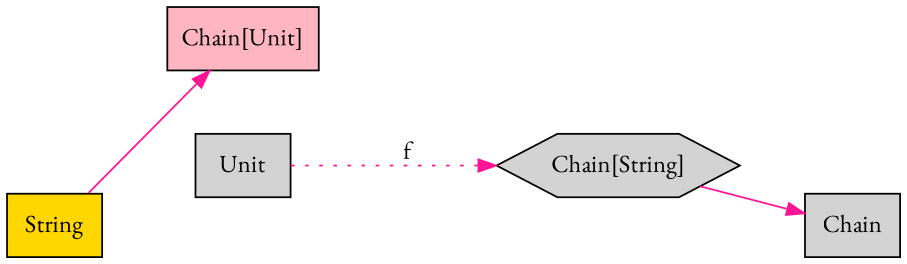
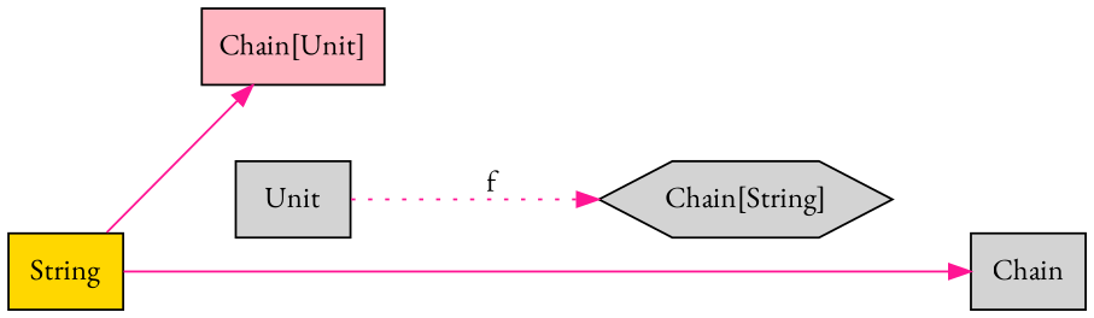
  digraph {
    fontname="EB Garamond"
    rankdir=LR
    node [fillcolor=lightgrey fontname="EB Garamond" shape=box style=filled]
    edge [color=deeppink fontname="EB Garamond" style=invis]
    Unit [group=down]
    n2 [fillcolor=lightpink group=up label="Chain[Unit]"]
    n3 [group=down label="Chain[String]" shape=hexagon]
    n4 [fillcolor=gold label=String]
    n5 [label=Chain]
    subgraph sub_1 {
      rank=same
      Unit
      n2
    }
    Unit -> n3 [label=f style=dotted]
    n2 -> Unit [dir=back color=""]
    n2 -> n3 [label="_.flatMap(f)" color=""]
-   n3 -> n5 [style=solid]
+   n4 -> n5 [style=solid]
    n4 -> n2 [style=solid]
  }
